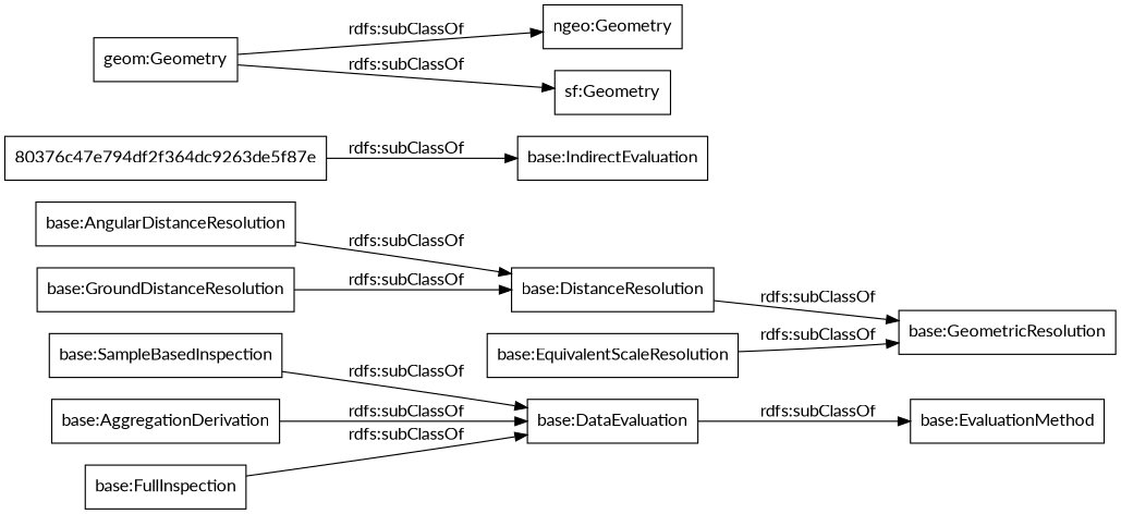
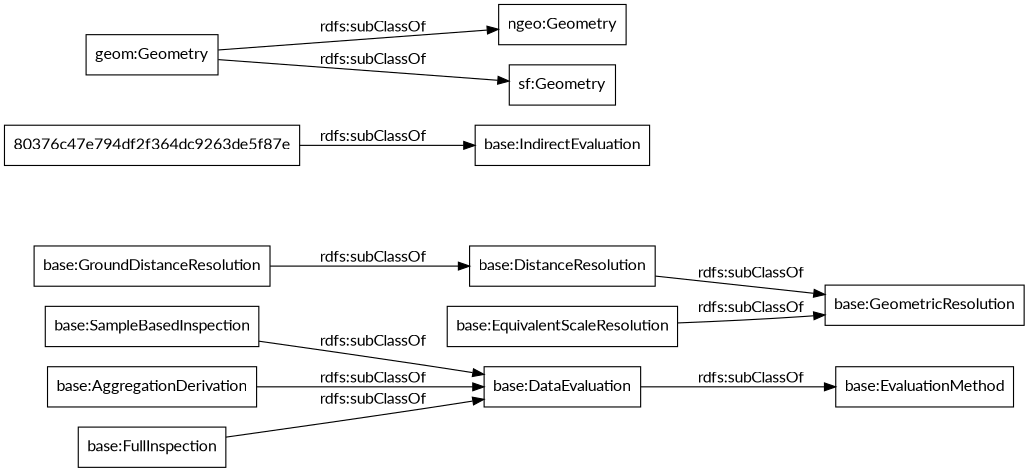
  digraph {
    fontname=Lato
    rankdir=LR
    node [color=black fontname=Lato shape=rectangle]
    edge [fontname=Lato]
    "base:SampleBasedInspection"
    "base:DataEvaluation"
    "base:EvaluationMethod"
    "base:AggregationDerivation"
-   "base:AngularDistanceResolution"
    "base:DistanceResolution"
    "base:GeometricResolution"
    "80376c47e794df2f364dc9263de5f87e"
    "base:IndirectEvaluation"
    "base:EquivalentScaleResolution"
    "base:FullInspection"
    "base:GroundDistanceResolution"
    "geom:Geometry"
    "ngeo:Geometry"
    "sf:Geometry"
    "base:SampleBasedInspection" -> "base:DataEvaluation" [label="rdfs:subClassOf"]
    "base:DataEvaluation" -> "base:EvaluationMethod" [label="rdfs:subClassOf"]
    "base:AggregationDerivation" -> "base:DataEvaluation" [label="rdfs:subClassOf"]
-   "base:AngularDistanceResolution" -> "base:DistanceResolution" [label="rdfs:subClassOf"]
    "base:DistanceResolution" -> "base:GeometricResolution" [label="rdfs:subClassOf"]
    "80376c47e794df2f364dc9263de5f87e" -> "base:IndirectEvaluation" [label="rdfs:subClassOf"]
    "base:EquivalentScaleResolution" -> "base:GeometricResolution" [label="rdfs:subClassOf"]
    "base:FullInspection" -> "base:DataEvaluation" [label="rdfs:subClassOf"]
    "base:GroundDistanceResolution" -> "base:DistanceResolution" [label="rdfs:subClassOf"]
    "geom:Geometry" -> "ngeo:Geometry" [label="rdfs:subClassOf"]
    "geom:Geometry" -> "sf:Geometry" [label="rdfs:subClassOf"]
  }
